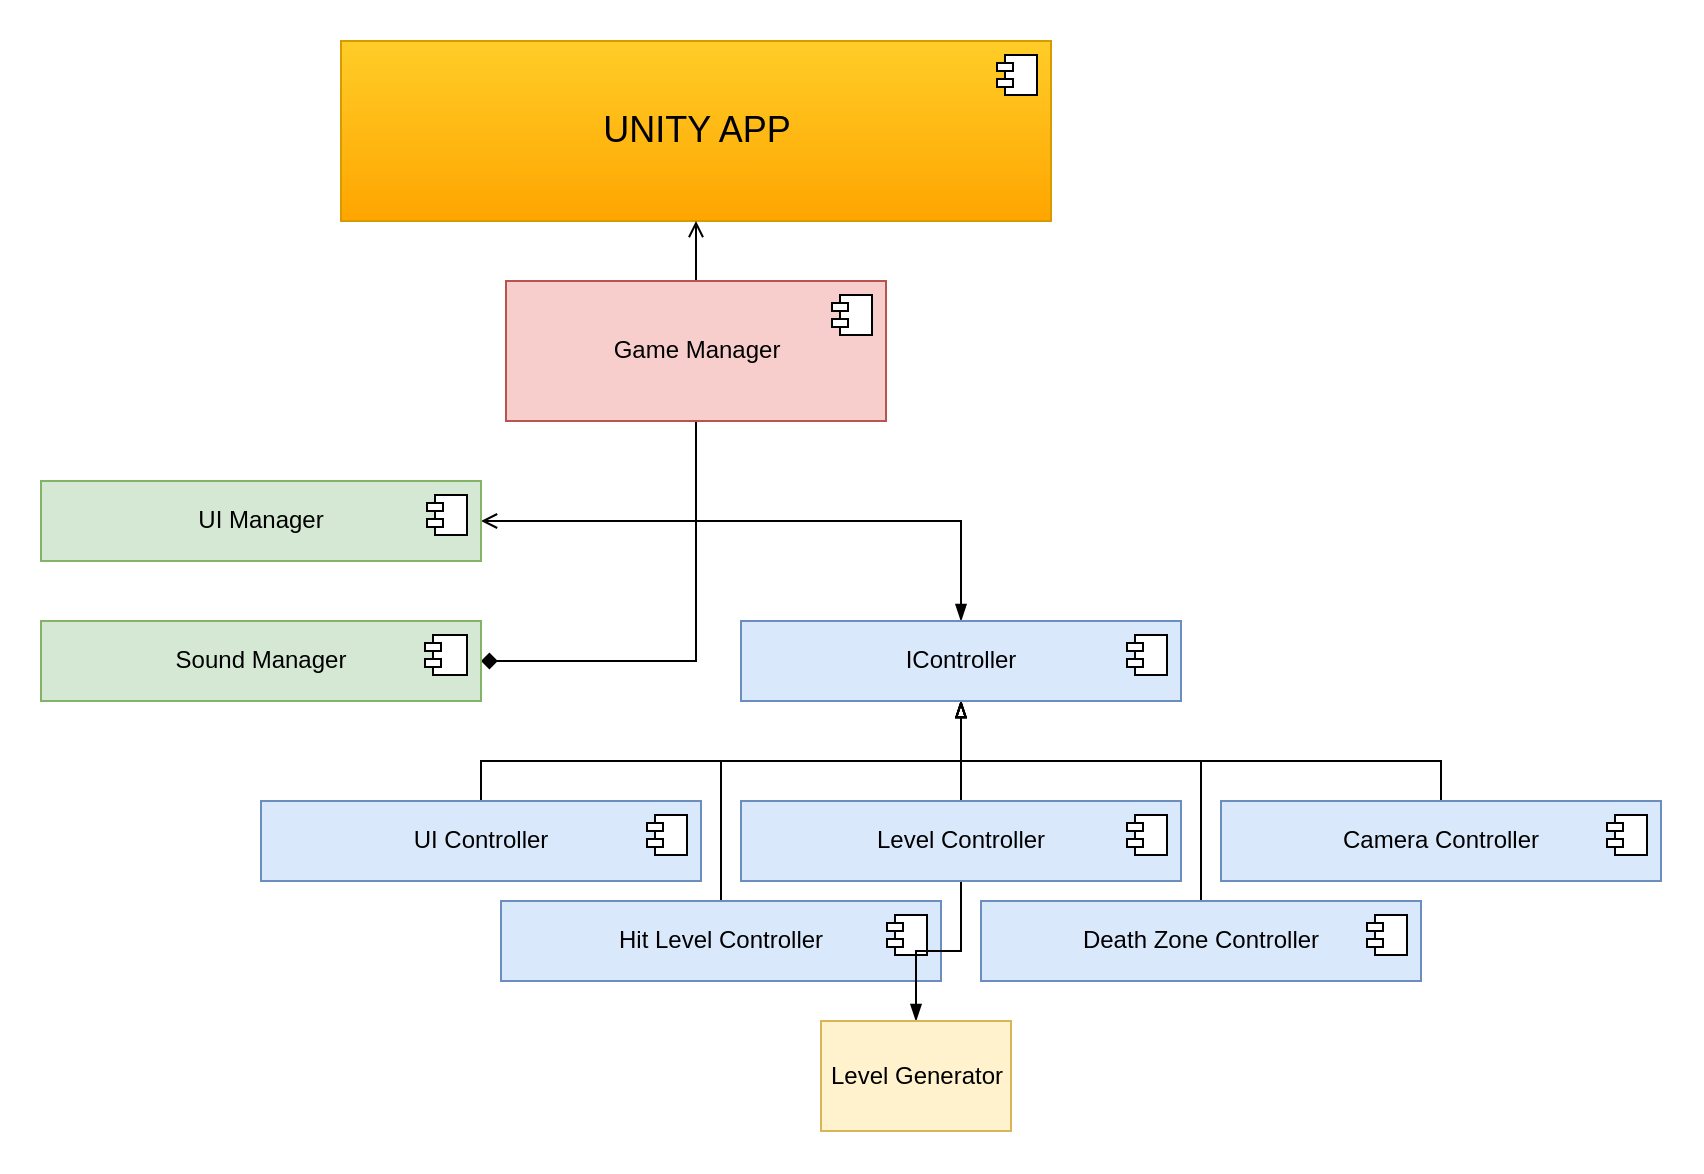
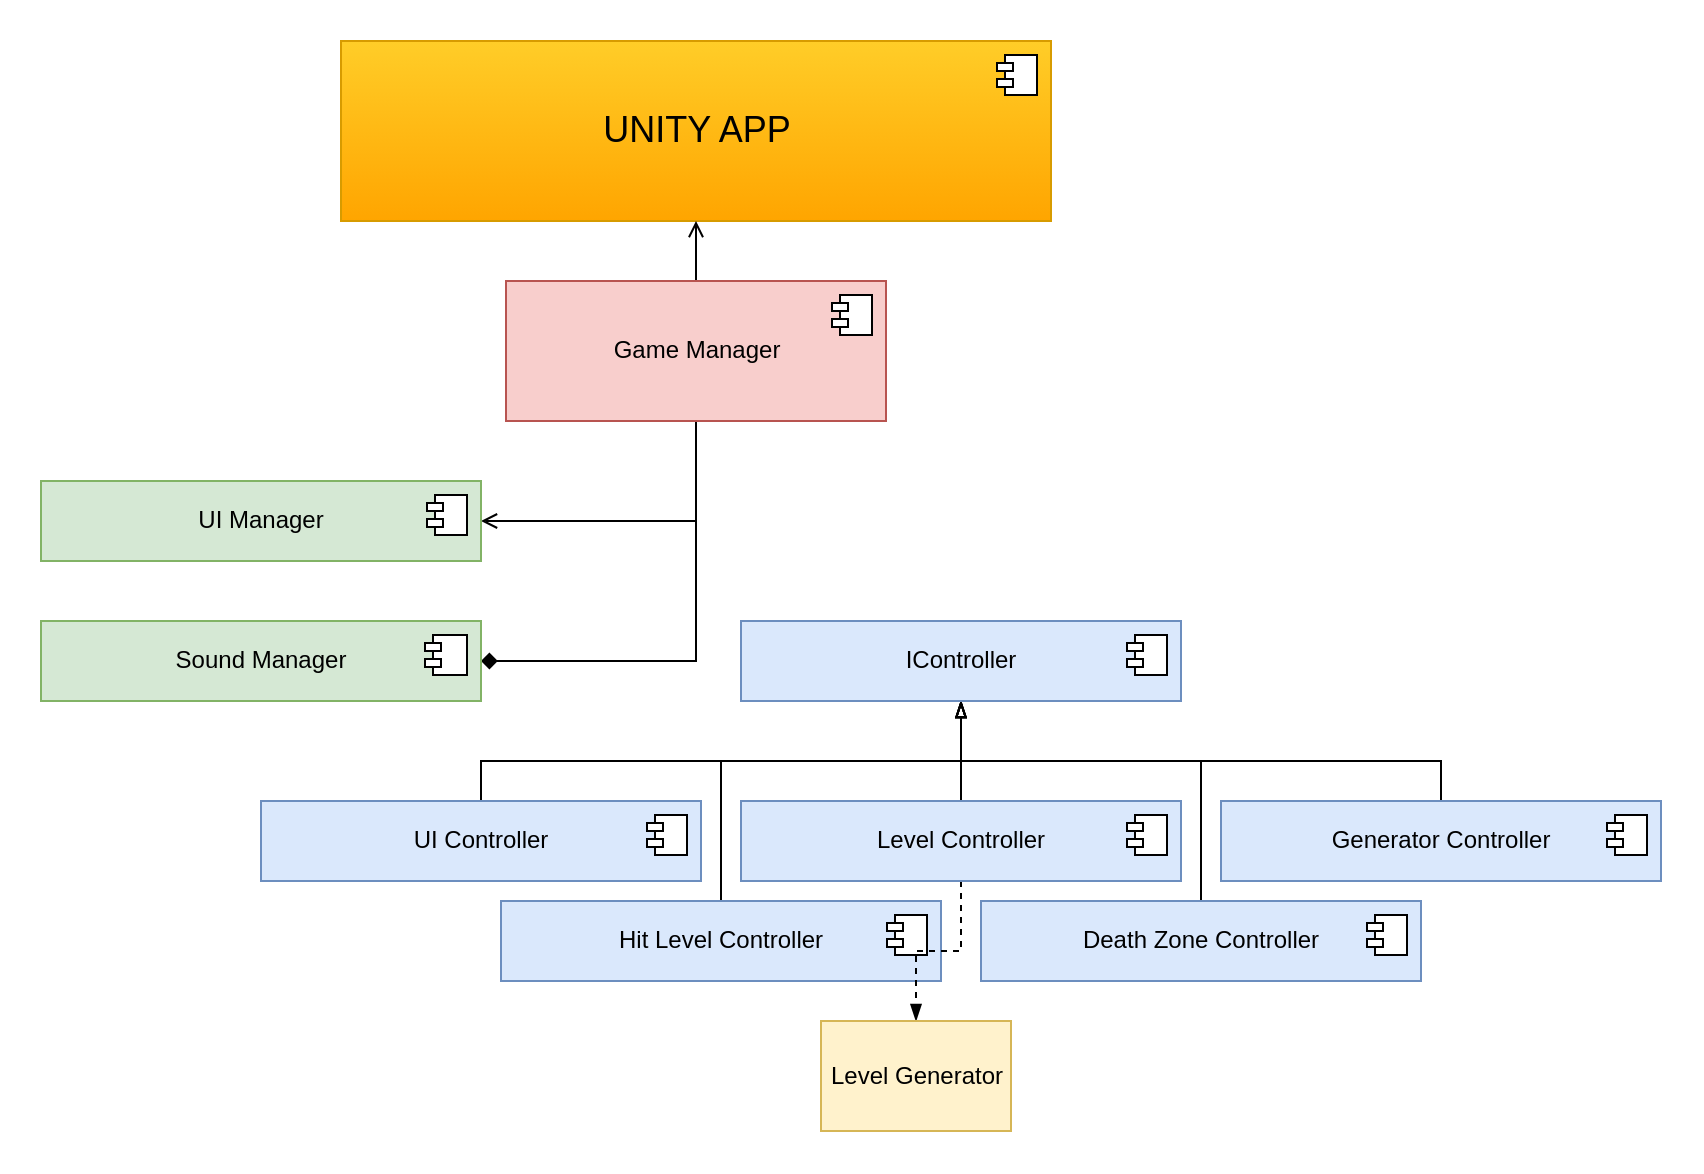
  <mxCell id="0" />
  <mxCell id="1" parent="0" />
  <mxCell id="2" value="&lt;font style=&quot;font-size: 18px&quot;&gt;UNITY APP&lt;/font&gt;" style="html=1;dropTarget=0;fillColor=#ffcd28;strokeColor=#d79b00;gradientColor=#ffa500;" parent="1" vertex="1"><mxGeometry x="170" y="20" width="355" height="90" as="geometry" /></mxCell>
  <mxCell id="3" value="" style="shape=module;jettyWidth=8;jettyHeight=4;" parent="2" vertex="1"><mxGeometry x="1" width="20" height="20" relative="1" as="geometry"><mxPoint x="-27" y="7" as="offset" /></mxGeometry></mxCell>
  <mxCell id="4" style="edgeStyle=orthogonalEdgeStyle;rounded=0;orthogonalLoop=1;jettySize=auto;html=1;exitX=0.5;exitY=0;exitDx=0;exitDy=0;entryX=0.5;entryY=1;entryDx=0;entryDy=0;endArrow=open;endFill=0;strokeColor=#000000;" parent="1" source="8" target="2" edge="1"><mxGeometry relative="1" as="geometry" /></mxCell>
  <mxCell id="5" style="edgeStyle=orthogonalEdgeStyle;rounded=0;orthogonalLoop=1;jettySize=auto;html=1;exitX=0.5;exitY=1;exitDx=0;exitDy=0;entryX=1;entryY=0.5;entryDx=0;entryDy=0;endArrow=open;" parent="1" source="8" target="10" edge="1"><mxGeometry relative="1" as="geometry" /></mxCell>
  <mxCell id="6" style="edgeStyle=orthogonalEdgeStyle;rounded=0;orthogonalLoop=1;jettySize=auto;html=1;exitX=0.5;exitY=1;exitDx=0;exitDy=0;entryX=1;entryY=0.5;entryDx=0;entryDy=0;endArrow=diamond;" parent="1" source="8" target="12" edge="1"><mxGeometry relative="1" as="geometry" /></mxCell>
- <mxCell id="7" style="edgeStyle=orthogonalEdgeStyle;rounded=0;orthogonalLoop=1;jettySize=auto;html=1;exitX=0.5;exitY=1;exitDx=0;exitDy=0;endArrow=blockThin;endFill=1;" parent="1" source="8" target="31" edge="1"><mxGeometry relative="1" as="geometry"><Array as="points"><mxPoint x="348" y="260" /><mxPoint x="480" y="260" /></Array></mxGeometry></mxCell>
  <mxCell id="8" value="Game Manager" style="html=1;dropTarget=0;fillColor=#f8cecc;strokeColor=#b85450;" parent="1" vertex="1"><mxGeometry x="252.5" y="140" width="190" height="70" as="geometry" /></mxCell>
  <mxCell id="9" value="" style="shape=module;jettyWidth=8;jettyHeight=4;" parent="8" vertex="1"><mxGeometry x="1" width="20" height="20" relative="1" as="geometry"><mxPoint x="-27" y="7" as="offset" /></mxGeometry></mxCell>
  <mxCell id="10" value="UI Manager" style="html=1;dropTarget=0;fillColor=#d5e8d4;strokeColor=#82b366;" parent="1" vertex="1"><mxGeometry x="20" y="240" width="220" height="40" as="geometry" /></mxCell>
  <mxCell id="11" value="" style="shape=module;jettyWidth=8;jettyHeight=4;" parent="10" vertex="1"><mxGeometry x="1" width="20" height="20" relative="1" as="geometry"><mxPoint x="-27" y="7" as="offset" /></mxGeometry></mxCell>
  <mxCell id="12" value="Sound Manager" style="html=1;dropTarget=0;fillColor=#d5e8d4;strokeColor=#82b366;" parent="1" vertex="1"><mxGeometry x="20" y="310" width="220" height="40" as="geometry" /></mxCell>
  <mxCell id="13" value="" style="shape=module;jettyWidth=8;jettyHeight=4;" parent="12" vertex="1"><mxGeometry x="1" width="21" height="20" relative="1" as="geometry"><mxPoint x="-28" y="7" as="offset" /></mxGeometry></mxCell>
  <mxCell id="14" style="edgeStyle=orthogonalEdgeStyle;rounded=0;orthogonalLoop=1;jettySize=auto;html=1;exitX=0.5;exitY=0;exitDx=0;exitDy=0;entryX=0.5;entryY=1;entryDx=0;entryDy=0;endArrow=blockThin;endFill=0;" parent="1" source="15" target="31" edge="1"><mxGeometry relative="1" as="geometry"><Array as="points"><mxPoint x="360" y="380" /><mxPoint x="480" y="380" /></Array></mxGeometry></mxCell>
  <mxCell id="15" value="Hit Level&amp;nbsp;Controller" style="html=1;dropTarget=0;fillColor=#dae8fc;strokeColor=#6c8ebf;" parent="1" vertex="1"><mxGeometry x="250" y="450" width="220" height="40" as="geometry" /></mxCell>
  <mxCell id="16" value="" style="shape=module;jettyWidth=8;jettyHeight=4;" parent="15" vertex="1"><mxGeometry x="1" width="20" height="20" relative="1" as="geometry"><mxPoint x="-27" y="7" as="offset" /></mxGeometry></mxCell>
  <mxCell id="17" style="edgeStyle=orthogonalEdgeStyle;rounded=0;orthogonalLoop=1;jettySize=auto;html=1;exitX=0.5;exitY=0;exitDx=0;exitDy=0;endArrow=blockThin;endFill=0;" parent="1" source="19" edge="1"><mxGeometry relative="1" as="geometry"><mxPoint x="480" y="350" as="targetPoint" /></mxGeometry></mxCell>
- <mxCell id="18" style="edgeStyle=orthogonalEdgeStyle;rounded=0;orthogonalLoop=1;jettySize=auto;html=1;exitX=0.5;exitY=1;exitDx=0;exitDy=0;endArrow=blockThin;endFill=1;" parent="1" source="19" target="21" edge="1"><mxGeometry relative="1" as="geometry" /></mxCell>
+ <mxCell id="18" style="edgeStyle=orthogonalEdgeStyle;rounded=0;orthogonalLoop=1;jettySize=auto;html=1;exitX=0.5;exitY=1;exitDx=0;exitDy=0;endArrow=blockThin;endFill=1;dashed=1;" parent="1" source="19" target="21" edge="1"><mxGeometry relative="1" as="geometry" /></mxCell>
  <mxCell id="19" value="Level Controller" style="html=1;dropTarget=0;fillColor=#dae8fc;strokeColor=#6c8ebf;" parent="1" vertex="1"><mxGeometry x="370" y="400" width="220" height="40" as="geometry" /></mxCell>
  <mxCell id="20" value="" style="shape=module;jettyWidth=8;jettyHeight=4;" parent="19" vertex="1"><mxGeometry x="1" width="20" height="20" relative="1" as="geometry"><mxPoint x="-27" y="7" as="offset" /></mxGeometry></mxCell>
  <mxCell id="21" value="Level Generator" style="html=1;dropTarget=0;fillColor=#fff2cc;strokeColor=#d6b656;" parent="1" vertex="1"><mxGeometry x="410" y="510" width="95" height="55" as="geometry" /></mxCell>
  <mxCell id="22" style="edgeStyle=orthogonalEdgeStyle;rounded=0;orthogonalLoop=1;jettySize=auto;html=1;exitX=0.5;exitY=0;exitDx=0;exitDy=0;entryX=0.5;entryY=1;entryDx=0;entryDy=0;endArrow=blockThin;endFill=0;" parent="1" source="23" target="31" edge="1"><mxGeometry relative="1" as="geometry"><Array as="points"><mxPoint x="720" y="380" /><mxPoint x="480" y="380" /></Array></mxGeometry></mxCell>
- <mxCell id="23" value="Camera Controller" style="html=1;dropTarget=0;fillColor=#dae8fc;strokeColor=#6c8ebf;" parent="1" vertex="1"><mxGeometry x="610" y="400" width="220" height="40" as="geometry" /></mxCell>
+ <mxCell id="23" value="Generator Controller" style="html=1;dropTarget=0;fillColor=#dae8fc;strokeColor=#6c8ebf;" parent="1" vertex="1"><mxGeometry x="610" y="400" width="220" height="40" as="geometry" /></mxCell>
  <mxCell id="24" value="" style="shape=module;jettyWidth=8;jettyHeight=4;" parent="23" vertex="1"><mxGeometry x="1" width="20" height="20" relative="1" as="geometry"><mxPoint x="-27" y="7" as="offset" /></mxGeometry></mxCell>
  <mxCell id="25" style="edgeStyle=orthogonalEdgeStyle;rounded=0;orthogonalLoop=1;jettySize=auto;html=1;exitX=0.5;exitY=0;exitDx=0;exitDy=0;endArrow=blockThin;endFill=0;" parent="1" source="26" edge="1"><mxGeometry relative="1" as="geometry"><mxPoint x="480" y="350" as="targetPoint" /><Array as="points"><mxPoint x="240" y="380" /><mxPoint x="480" y="380" /></Array></mxGeometry></mxCell>
  <mxCell id="26" value="UI Controller" style="html=1;dropTarget=0;fillColor=#dae8fc;strokeColor=#6c8ebf;" parent="1" vertex="1"><mxGeometry x="130" y="400" width="220" height="40" as="geometry" /></mxCell>
  <mxCell id="27" value="" style="shape=module;jettyWidth=8;jettyHeight=4;" parent="26" vertex="1"><mxGeometry x="1" width="20" height="20" relative="1" as="geometry"><mxPoint x="-27" y="7" as="offset" /></mxGeometry></mxCell>
  <mxCell id="28" style="edgeStyle=orthogonalEdgeStyle;rounded=0;orthogonalLoop=1;jettySize=auto;html=1;exitX=0.5;exitY=0;exitDx=0;exitDy=0;endArrow=blockThin;endFill=0;" parent="1" source="29" edge="1"><mxGeometry relative="1" as="geometry"><mxPoint x="480" y="350" as="targetPoint" /><Array as="points"><mxPoint x="600" y="380" /><mxPoint x="480" y="380" /></Array></mxGeometry></mxCell>
  <mxCell id="29" value="Death Zone Controller" style="html=1;dropTarget=0;fillColor=#dae8fc;strokeColor=#6c8ebf;" parent="1" vertex="1"><mxGeometry x="490" y="450" width="220" height="40" as="geometry" /></mxCell>
  <mxCell id="30" value="" style="shape=module;jettyWidth=8;jettyHeight=4;" parent="29" vertex="1"><mxGeometry x="1" width="20" height="20" relative="1" as="geometry"><mxPoint x="-27" y="7" as="offset" /></mxGeometry></mxCell>
  <mxCell id="31" value="IController" style="html=1;dropTarget=0;fillColor=#dae8fc;strokeColor=#6c8ebf;" parent="1" vertex="1"><mxGeometry x="370" y="310" width="220" height="40" as="geometry" /></mxCell>
  <mxCell id="32" value="" style="shape=module;jettyWidth=8;jettyHeight=4;" parent="31" vertex="1"><mxGeometry x="1" width="20" height="20" relative="1" as="geometry"><mxPoint x="-27" y="7" as="offset" /></mxGeometry></mxCell>
